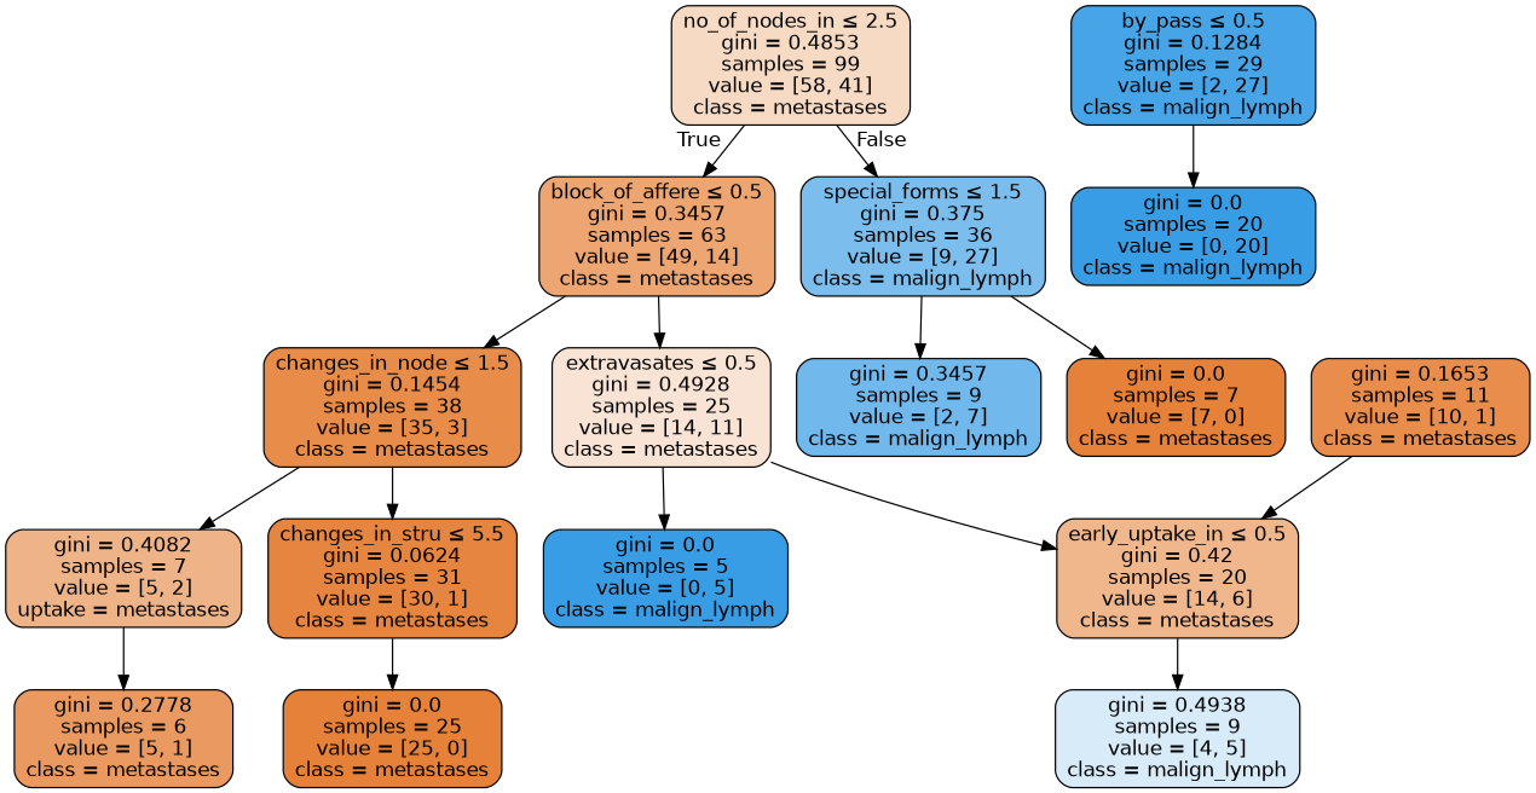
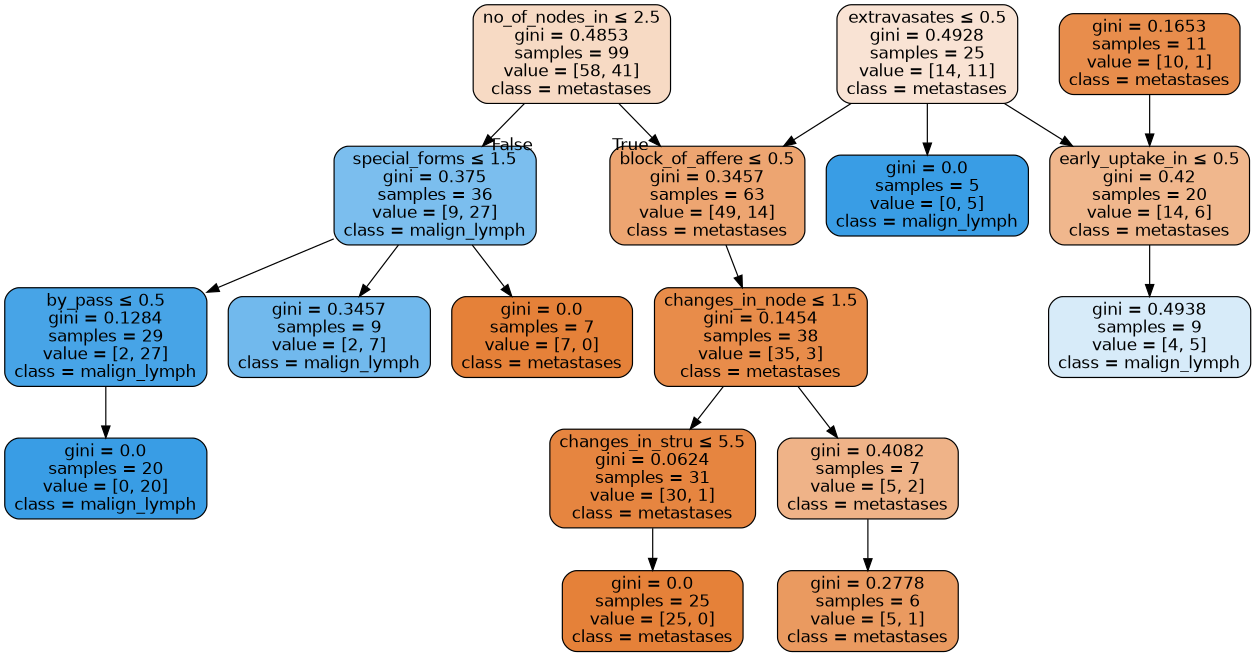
  digraph {
    node [color=black fillcolor="#e58139ff" fontname=helvetica shape=box style="filled, rounded"]
    edge [fontname=helvetica]
    n1 [fillcolor="#e581394b" label=<no_of_nodes_in &le; 2.5<br/>gini = 0.4853<br/>samples = 99<br/>value = [58, 41]<br/>class = metastases>]
    n2 [fillcolor="#e58139b6" label=<block_of_affere &le; 0.5<br/>gini = 0.3457<br/>samples = 63<br/>value = [49, 14]<br/>class = metastases>]
    n3 [fillcolor="#399de5aa" label=<special_forms &le; 1.5<br/>gini = 0.375<br/>samples = 36<br/>value = [9, 27]<br/>class = malign_lymph>]
    n4 [fillcolor="#e5813937" label=<extravasates &le; 0.5<br/>gini = 0.4928<br/>samples = 25<br/>value = [14, 11]<br/>class = metastases>]
    n5 [fillcolor="#e58139e9" label=<changes_in_node &le; 1.5<br/>gini = 0.1454<br/>samples = 38<br/>value = [35, 3]<br/>class = metastases>]
    n6 [label=<gini = 0.0<br/>samples = 7<br/>value = [7, 0]<br/>class = metastases>]
    n7 [fillcolor="#399de5ec" label=<by_pass &le; 0.5<br/>gini = 0.1284<br/>samples = 29<br/>value = [2, 27]<br/>class = malign_lymph>]
    n8 [fillcolor="#399de5b6" label=<gini = 0.3457<br/>samples = 9<br/>value = [2, 7]<br/>class = malign_lymph>]
    n9 [fillcolor="#e5813992" label=<early_uptake_in &le; 0.5<br/>gini = 0.42<br/>samples = 20<br/>value = [14, 6]<br/>class = metastases>]
    n10 [fillcolor="#399de5ff" label=<gini = 0.0<br/>samples = 5<br/>value = [0, 5]<br/>class = malign_lymph>]
-   n11 [fillcolor="#e5813999" label=<gini = 0.4082<br/>samples = 7<br/>value = [5, 2]<br/>uptake = metastases>]
+   n11 [fillcolor="#e5813999" label=<gini = 0.4082<br/>samples = 7<br/>value = [5, 2]<br/>class = metastases>]
    n12 [fillcolor="#e58139f6" label=<changes_in_stru &le; 5.5<br/>gini = 0.0624<br/>samples = 31<br/>value = [30, 1]<br/>class = metastases>]
    n13 [fillcolor="#399de533" label=<gini = 0.4938<br/>samples = 9<br/>value = [4, 5]<br/>class = malign_lymph>]
    n14 [fillcolor="#e58139e6" label=<gini = 0.1653<br/>samples = 11<br/>value = [10, 1]<br/>class = metastases>]
    n15 [fillcolor="#e58139cc" label=<gini = 0.2778<br/>samples = 6<br/>value = [5, 1]<br/>class = metastases>]
    n16 [label=<gini = 0.0<br/>samples = 25<br/>value = [25, 0]<br/>class = metastases>]
    n17 [fillcolor="#399de5ff" label=<gini = 0.0<br/>samples = 20<br/>value = [0, 20]<br/>class = malign_lymph>]
    n1 -> n2 [headlabel=True labelangle=45 labeldistance=2.5]
    n1 -> n3 [headlabel=False labelangle=-45 labeldistance=2.5]
-   n2 -> n4
+   n4 -> n2
    n2 -> n5
    n3 -> n6
+   n3 -> n7
    n3 -> n8
    n4 -> n9
    n4 -> n10
    n5 -> n11
    n5 -> n12
    n7 -> n17
    n9 -> n13
    n11 -> n15
    n12 -> n16
    n14 -> n9
  }
